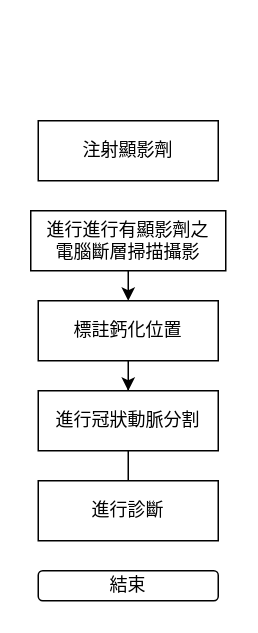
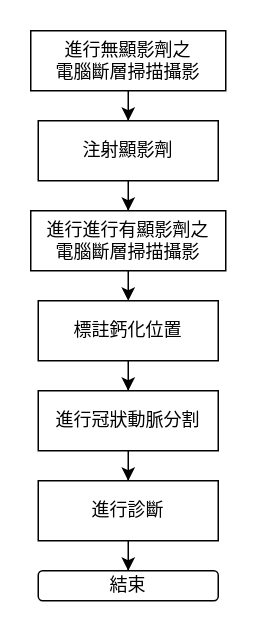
  <mxCell id="0" />
  <mxCell id="1" parent="0" />
+ <mxCell id="2" style="edgeStyle=orthogonalEdgeStyle;rounded=0;orthogonalLoop=1;jettySize=auto;html=1;entryX=0.5;entryY=0;entryDx=0;entryDy=0;" parent="1" source="3" target="5" edge="1"><mxGeometry relative="1" as="geometry" /></mxCell>
+ <mxCell id="3" value="進行無顯影劑之&lt;br&gt;電腦斷層掃描攝影" style="rounded=0;whiteSpace=wrap;html=1;" parent="1" vertex="1"><mxGeometry x="20" y="20" width="130" height="40" as="geometry" /></mxCell>
+ <mxCell id="4" style="edgeStyle=orthogonalEdgeStyle;rounded=0;orthogonalLoop=1;jettySize=auto;html=1;entryX=0.5;entryY=0;entryDx=0;entryDy=0;fontFamily=Helvetica;" parent="1" source="5" target="7" edge="1"><mxGeometry relative="1" as="geometry" /></mxCell>
  <mxCell id="5" value="注射顯影劑" style="rounded=0;whiteSpace=wrap;html=1;" parent="1" vertex="1"><mxGeometry x="25" y="80" width="120" height="40" as="geometry" /></mxCell>
  <mxCell id="6" style="edgeStyle=orthogonalEdgeStyle;rounded=0;orthogonalLoop=1;jettySize=auto;html=1;exitX=0.5;exitY=1;exitDx=0;exitDy=0;entryX=0.5;entryY=0;entryDx=0;entryDy=0;" parent="1" source="7" target="10" edge="1"><mxGeometry relative="1" as="geometry" /></mxCell>
  <mxCell id="7" value="進行進行有顯影劑之&lt;br&gt;電腦斷層掃描攝影" style="rounded=0;whiteSpace=wrap;html=1;" parent="1" vertex="1"><mxGeometry x="20" y="140" width="130" height="40" as="geometry" /></mxCell>
  <mxCell id="8" value="結束" style="rounded=1;whiteSpace=wrap;html=1;" parent="1" vertex="1"><mxGeometry x="25" y="380" width="120" height="20" as="geometry" /></mxCell>
  <mxCell id="9" style="edgeStyle=orthogonalEdgeStyle;rounded=0;orthogonalLoop=1;jettySize=auto;html=1;entryX=0.5;entryY=0;entryDx=0;entryDy=0;" parent="1" source="10" target="12" edge="1"><mxGeometry relative="1" as="geometry" /></mxCell>
  <mxCell id="10" value="標註鈣化位置" style="rounded=0;whiteSpace=wrap;html=1;" parent="1" vertex="1"><mxGeometry x="25" y="200" width="120" height="40" as="geometry" /></mxCell>
- <mxCell id="11" style="edgeStyle=orthogonalEdgeStyle;rounded=0;orthogonalLoop=1;jettySize=auto;html=1;entryX=0.5;entryY=0;entryDx=0;entryDy=0;endArrow=none;" parent="1" source="12" target="14" edge="1"><mxGeometry relative="1" as="geometry" /></mxCell>
+ <mxCell id="11" style="edgeStyle=orthogonalEdgeStyle;rounded=0;orthogonalLoop=1;jettySize=auto;html=1;entryX=0.5;entryY=0;entryDx=0;entryDy=0;" parent="1" source="12" target="14" edge="1"><mxGeometry relative="1" as="geometry" /></mxCell>
  <mxCell id="12" value="進行冠狀動脈分割" style="rounded=0;whiteSpace=wrap;html=1;" parent="1" vertex="1"><mxGeometry x="25" y="260" width="120" height="40" as="geometry" /></mxCell>
+ <mxCell id="13" style="edgeStyle=orthogonalEdgeStyle;rounded=0;orthogonalLoop=1;jettySize=auto;html=1;entryX=0.5;entryY=0;entryDx=0;entryDy=0;" parent="1" source="14" target="8" edge="1"><mxGeometry relative="1" as="geometry" /></mxCell>
  <mxCell id="14" value="進行診斷" style="rounded=0;whiteSpace=wrap;html=1;" parent="1" vertex="1"><mxGeometry x="25" y="320" width="120" height="40" as="geometry" /></mxCell>
